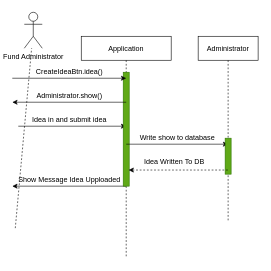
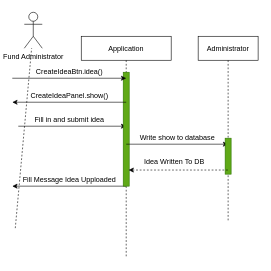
  <mxCell id="0" />
  <mxCell id="1" parent="0" />
  <mxCell id="2" value="Application" style="shape=umlLifeline;perimeter=lifelinePerimeter;container=1;collapsible=0;recursiveResize=0;rounded=0;shadow=0;strokeWidth=1;" vertex="1" parent="1"><mxGeometry x="135" y="60" width="150" height="370" as="geometry" /></mxCell>
  <mxCell id="3" value="" style="endArrow=classic;html=1;" edge="1" parent="2"><mxGeometry width="50" height="50" relative="1" as="geometry"><mxPoint x="-105.0" y="150" as="sourcePoint" /><mxPoint x="75.0" y="150" as="targetPoint" /></mxGeometry></mxCell>
- <mxCell id="4" value="Idea in and submit idea" style="text;html=1;align=center;verticalAlign=middle;resizable=0;points=[];autosize=1;strokeColor=none;fillColor=none;" vertex="1" parent="2"><mxGeometry x="-85" y="130" width="130" height="20" as="geometry" /></mxCell>
+ <mxCell id="4" value="Fill in and submit idea" style="text;html=1;align=center;verticalAlign=middle;resizable=0;points=[];autosize=1;strokeColor=none;fillColor=none;" vertex="1" parent="2"><mxGeometry x="-85" y="130" width="130" height="20" as="geometry" /></mxCell>
  <mxCell id="5" value="" style="endArrow=classic;html=1;" edge="1" parent="2"><mxGeometry width="50" height="50" relative="1" as="geometry"><mxPoint x="75.0" y="250" as="sourcePoint" /><mxPoint x="-115.0" y="250" as="targetPoint" /></mxGeometry></mxCell>
  <mxCell id="6" value="" style="rounded=0;whiteSpace=wrap;html=1;fillColor=#60a917;fontColor=#ffffff;strokeColor=#2D7600;" vertex="1" parent="2"><mxGeometry x="70" y="60" width="10" height="190" as="geometry" /></mxCell>
  <mxCell id="7" value="Administrator" style="shape=umlLifeline;perimeter=lifelinePerimeter;container=1;collapsible=0;recursiveResize=0;rounded=0;shadow=0;strokeWidth=1;" vertex="1" parent="1"><mxGeometry x="330" y="60" width="100" height="310" as="geometry" /></mxCell>
  <mxCell id="8" value="" style="endArrow=classic;html=1;" edge="1" parent="7"><mxGeometry width="50" height="50" relative="1" as="geometry"><mxPoint x="-120.0" y="110" as="sourcePoint" /><mxPoint x="-310.0" y="110" as="targetPoint" /></mxGeometry></mxCell>
  <mxCell id="9" value="" style="endArrow=classic;html=1;" edge="1" parent="7"><mxGeometry width="50" height="50" relative="1" as="geometry"><mxPoint x="-120.0" y="180" as="sourcePoint" /><mxPoint x="50.0" y="180" as="targetPoint" /></mxGeometry></mxCell>
  <mxCell id="10" value="Write show to database" style="text;html=1;align=center;verticalAlign=middle;resizable=0;points=[];autosize=1;strokeColor=none;fillColor=none;" vertex="1" parent="7"><mxGeometry x="-105" y="160" width="140" height="20" as="geometry" /></mxCell>
  <mxCell id="11" value="" style="rounded=0;whiteSpace=wrap;html=1;fillColor=#60a917;fontColor=#ffffff;strokeColor=#2D7600;" vertex="1" parent="7"><mxGeometry x="45" y="170" width="10" height="60" as="geometry" /></mxCell>
  <mxCell id="12" value="&lt;font face=&quot;helvetica&quot;&gt;Fund Administrator&lt;/font&gt;" style="shape=umlActor;verticalLabelPosition=bottom;verticalAlign=top;html=1;outlineConnect=0;" vertex="1" parent="1"><mxGeometry x="40" y="20" width="30" height="60" as="geometry" /></mxCell>
  <mxCell id="13" value="" style="endArrow=none;dashed=1;html=1;" edge="1" parent="1" target="12"><mxGeometry width="50" height="50" relative="1" as="geometry"><mxPoint x="25" y="380" as="sourcePoint" /><mxPoint x="60" y="190" as="targetPoint" /></mxGeometry></mxCell>
  <mxCell id="14" value="" style="endArrow=classic;html=1;" edge="1" parent="1"><mxGeometry width="50" height="50" relative="1" as="geometry"><mxPoint x="20" y="130" as="sourcePoint" /><mxPoint x="210" y="130" as="targetPoint" /></mxGeometry></mxCell>
  <mxCell id="15" value="CreateIdeaBtn.idea()" style="text;html=1;align=center;verticalAlign=middle;resizable=0;points=[];autosize=1;strokeColor=none;fillColor=none;" vertex="1" parent="1"><mxGeometry x="50" y="110" width="130" height="20" as="geometry" /></mxCell>
- <mxCell id="16" value="Administrator.show()" style="text;html=1;align=center;verticalAlign=middle;resizable=0;points=[];autosize=1;strokeColor=none;fillColor=none;" vertex="1" parent="1"><mxGeometry x="45" y="150" width="140" height="20" as="geometry" /></mxCell>
+ <mxCell id="16" value="CreateIdeaPanel.show()" style="text;html=1;align=center;verticalAlign=middle;resizable=0;points=[];autosize=1;strokeColor=none;fillColor=none;" vertex="1" parent="1"><mxGeometry x="45" y="150" width="140" height="20" as="geometry" /></mxCell>
  <mxCell id="17" value="" style="endArrow=classic;html=1;entryX=0.527;entryY=0.603;entryDx=0;entryDy=0;entryPerimeter=0;dashed=1;" edge="1" parent="1" source="7" target="2"><mxGeometry width="50" height="50" relative="1" as="geometry"><mxPoint x="220" y="250" as="sourcePoint" /><mxPoint x="390" y="250" as="targetPoint" /></mxGeometry></mxCell>
  <mxCell id="18" value="Idea Written To DB" style="text;html=1;align=center;verticalAlign=middle;resizable=0;points=[];autosize=1;strokeColor=none;fillColor=none;" vertex="1" parent="1"><mxGeometry x="230" y="260" width="120" height="20" as="geometry" /></mxCell>
- <mxCell id="19" value="Show Message Idea Upploaded" style="text;html=1;align=center;verticalAlign=middle;resizable=0;points=[];autosize=1;strokeColor=none;fillColor=none;" vertex="1" parent="1"><mxGeometry x="20" y="290" width="190" height="20" as="geometry" /></mxCell>
+ <mxCell id="19" value="Fill Message Idea Upploaded" style="text;html=1;align=center;verticalAlign=middle;resizable=0;points=[];autosize=1;strokeColor=none;fillColor=none;" vertex="1" parent="1"><mxGeometry x="20" y="290" width="190" height="20" as="geometry" /></mxCell>
